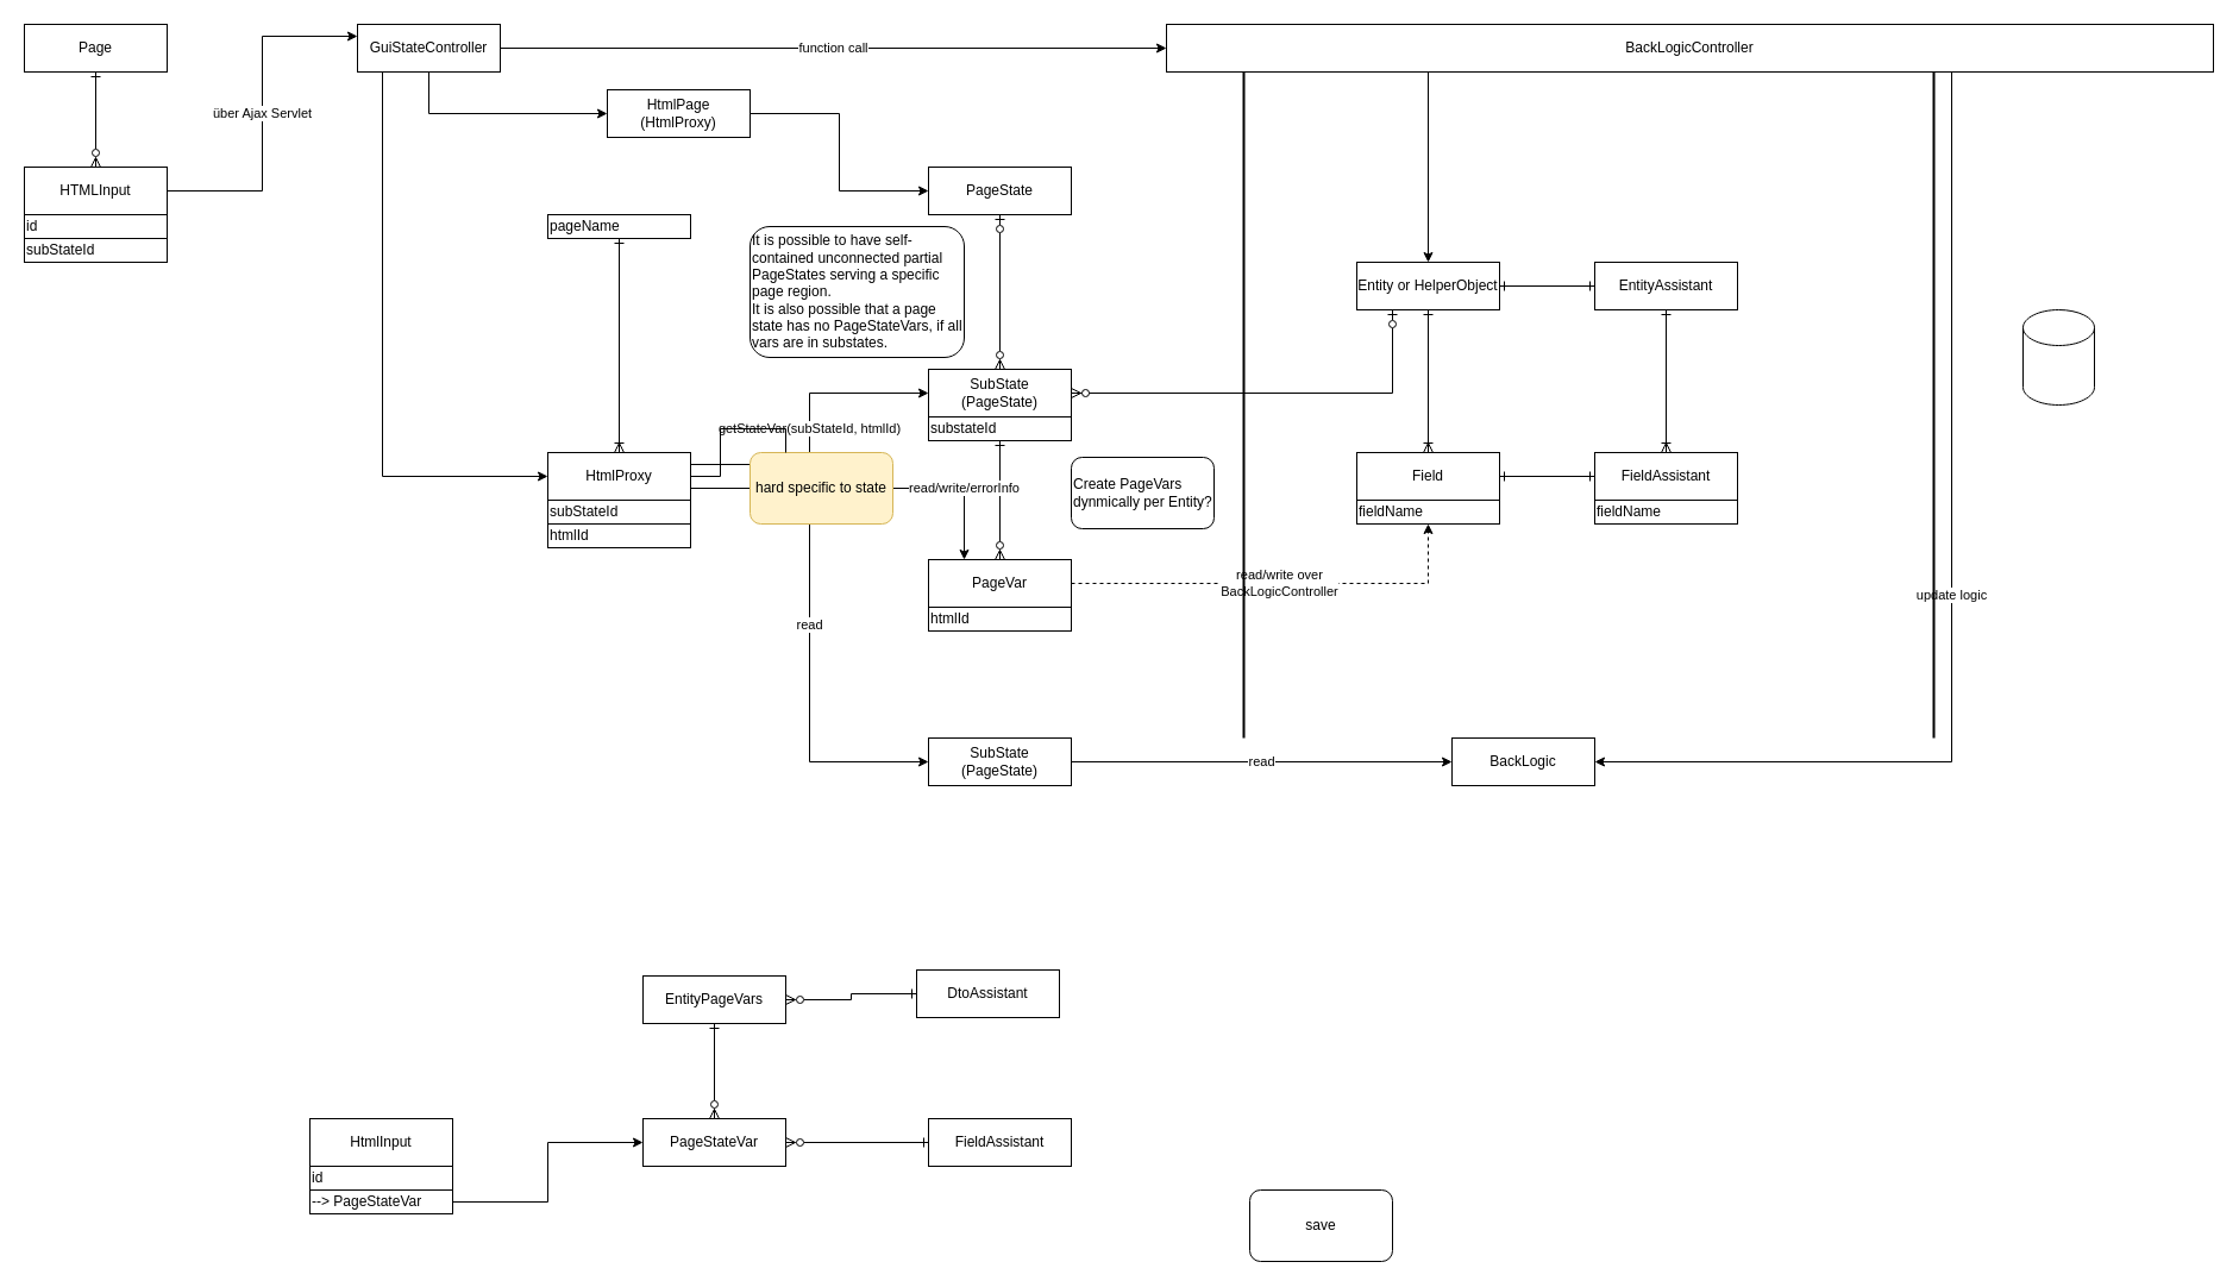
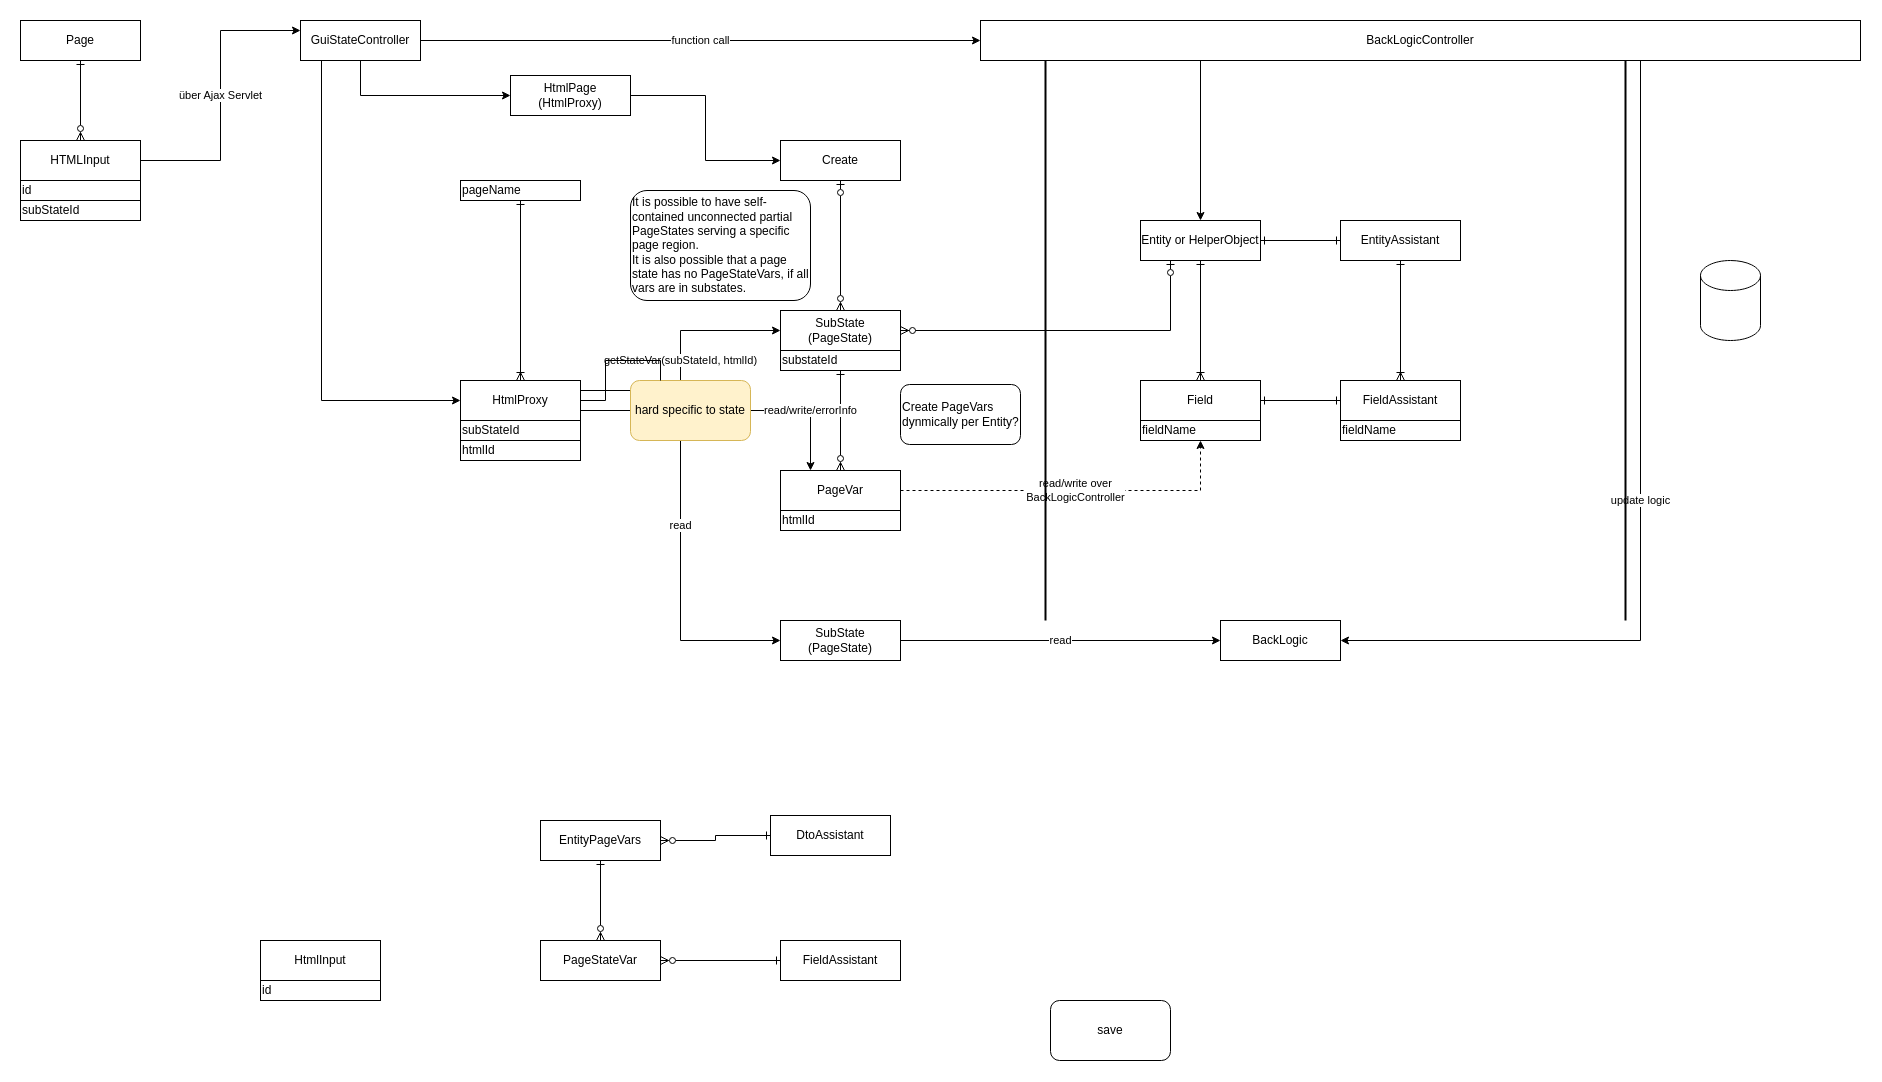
  <mxCell id="0" />
  <mxCell id="1" parent="0" />
  <mxCell id="2" value="über Ajax Servlet" style="edgeStyle=orthogonalEdgeStyle;rounded=0;orthogonalLoop=1;jettySize=auto;html=1;entryX=0;entryY=0.25;entryDx=0;entryDy=0;startArrow=none;startFill=0;endArrow=classic;endFill=1;" parent="1" source="3" target="12" edge="1"><mxGeometry relative="1" as="geometry" /></mxCell>
  <mxCell id="3" value="HTMLInput" style="rounded=0;whiteSpace=wrap;html=1;" parent="1" vertex="1"><mxGeometry x="20" y="140" width="120" height="40" as="geometry" /></mxCell>
  <mxCell id="4" value="id" style="rounded=0;whiteSpace=wrap;html=1;align=left;" parent="1" vertex="1"><mxGeometry x="20" y="180" width="120" height="20" as="geometry" /></mxCell>
  <mxCell id="5" value="getStateVar(subStateId, htmlId)" style="edgeStyle=orthogonalEdgeStyle;rounded=0;orthogonalLoop=1;jettySize=auto;html=1;entryX=0;entryY=0.5;entryDx=0;entryDy=0;startArrow=none;startFill=0;endArrow=classic;endFill=1;exitX=1;exitY=0.25;exitDx=0;exitDy=0;" parent="1" source="7" target="18" edge="1"><mxGeometry relative="1" as="geometry" /></mxCell>
  <mxCell id="6" value="read" style="edgeStyle=orthogonalEdgeStyle;rounded=0;orthogonalLoop=1;jettySize=auto;html=1;exitX=1;exitY=0.75;exitDx=0;exitDy=0;entryX=0;entryY=0.5;entryDx=0;entryDy=0;" parent="1" source="7" target="50" edge="1"><mxGeometry relative="1" as="geometry" /></mxCell>
  <mxCell id="7" value="HtmlProxy" style="rounded=0;whiteSpace=wrap;html=1;" parent="1" vertex="1"><mxGeometry x="460" y="380" width="120" height="40" as="geometry" /></mxCell>
  <mxCell id="8" value="htmlId" style="rounded=0;whiteSpace=wrap;html=1;align=left;" parent="1" vertex="1"><mxGeometry x="460" y="440" width="120" height="20" as="geometry" /></mxCell>
  <mxCell id="9" style="edgeStyle=orthogonalEdgeStyle;rounded=0;orthogonalLoop=1;jettySize=auto;html=1;exitX=0.5;exitY=1;exitDx=0;exitDy=0;entryX=0;entryY=0.5;entryDx=0;entryDy=0;startArrow=none;startFill=0;endArrow=classic;endFill=1;" parent="1" source="12" target="16" edge="1"><mxGeometry relative="1" as="geometry" /></mxCell>
  <mxCell id="10" style="edgeStyle=orthogonalEdgeStyle;rounded=0;orthogonalLoop=1;jettySize=auto;html=1;startArrow=none;startFill=0;endArrow=classic;endFill=1;exitX=0.175;exitY=0.975;exitDx=0;exitDy=0;exitPerimeter=0;entryX=0;entryY=0.5;entryDx=0;entryDy=0;" parent="1" source="12" target="7" edge="1"><mxGeometry relative="1" as="geometry" /></mxCell>
  <mxCell id="11" value="function call" style="edgeStyle=orthogonalEdgeStyle;rounded=0;orthogonalLoop=1;jettySize=auto;html=1;startArrow=none;startFill=0;endArrow=classic;endFill=1;" parent="1" source="12" target="21" edge="1"><mxGeometry relative="1" as="geometry" /></mxCell>
  <mxCell id="12" value="GuiStateController" style="rounded=0;whiteSpace=wrap;html=1;" parent="1" vertex="1"><mxGeometry x="300" y="20" width="120" height="40" as="geometry" /></mxCell>
  <mxCell id="13" style="edgeStyle=orthogonalEdgeStyle;rounded=0;orthogonalLoop=1;jettySize=auto;html=1;startArrow=ERzeroToOne;startFill=0;endArrow=ERzeroToMany;endFill=0;" parent="1" source="14" target="18" edge="1"><mxGeometry relative="1" as="geometry" /></mxCell>
- <mxCell id="14" value="PageState" style="rounded=0;whiteSpace=wrap;html=1;" parent="1" vertex="1"><mxGeometry x="780" y="140" width="120" height="40" as="geometry" /></mxCell>
+ <mxCell id="14" value="Create" style="rounded=0;whiteSpace=wrap;html=1;" parent="1" vertex="1"><mxGeometry x="780" y="140" width="120" height="40" as="geometry" /></mxCell>
  <mxCell id="15" style="edgeStyle=orthogonalEdgeStyle;rounded=0;orthogonalLoop=1;jettySize=auto;html=1;entryX=0;entryY=0.5;entryDx=0;entryDy=0;startArrow=none;startFill=0;endArrow=classic;endFill=1;" parent="1" source="16" target="14" edge="1"><mxGeometry relative="1" as="geometry" /></mxCell>
  <mxCell id="16" value="HtmlPage&lt;br&gt;(HtmlProxy)" style="rounded=0;whiteSpace=wrap;html=1;" parent="1" vertex="1"><mxGeometry x="510" y="75" width="120" height="40" as="geometry" /></mxCell>
  <mxCell id="17" style="edgeStyle=orthogonalEdgeStyle;rounded=0;orthogonalLoop=1;jettySize=auto;html=1;startArrow=ERzeroToMany;startFill=1;endArrow=ERzeroToOne;endFill=0;entryX=0.25;entryY=1;entryDx=0;entryDy=0;" parent="1" source="18" target="31" edge="1"><mxGeometry relative="1" as="geometry" /></mxCell>
  <mxCell id="18" value="SubState&lt;br&gt;(PageState)" style="rounded=0;whiteSpace=wrap;html=1;" parent="1" vertex="1"><mxGeometry x="780" y="310" width="120" height="40" as="geometry" /></mxCell>
  <mxCell id="19" style="edgeStyle=orthogonalEdgeStyle;rounded=0;orthogonalLoop=1;jettySize=auto;html=1;exitX=0.25;exitY=1;exitDx=0;exitDy=0;startArrow=none;startFill=0;endArrow=classic;endFill=1;" parent="1" source="21" target="31" edge="1"><mxGeometry relative="1" as="geometry" /></mxCell>
  <mxCell id="20" value="update logic" style="edgeStyle=orthogonalEdgeStyle;rounded=0;orthogonalLoop=1;jettySize=auto;html=1;exitX=0.75;exitY=1;exitDx=0;exitDy=0;entryX=1;entryY=0.5;entryDx=0;entryDy=0;" parent="1" source="21" target="51" edge="1"><mxGeometry relative="1" as="geometry" /></mxCell>
  <mxCell id="21" value="BackLogicController" style="rounded=0;whiteSpace=wrap;html=1;" parent="1" vertex="1"><mxGeometry x="980" y="20" width="880" height="40" as="geometry" /></mxCell>
  <mxCell id="22" value="pageName" style="rounded=0;whiteSpace=wrap;html=1;align=left;" parent="1" vertex="1"><mxGeometry x="460" y="180" width="120" height="20" as="geometry" /></mxCell>
  <mxCell id="23" value="read/write over &lt;br&gt;BackLogicController" style="edgeStyle=orthogonalEdgeStyle;rounded=0;orthogonalLoop=1;jettySize=auto;html=1;startArrow=none;startFill=0;endArrow=classic;endFill=1;dashed=1;entryX=0.5;entryY=1;entryDx=0;entryDy=0;" parent="1" source="24" target="33" edge="1"><mxGeometry relative="1" as="geometry"><mxPoint x="1240" y="590" as="targetPoint" /></mxGeometry></mxCell>
  <mxCell id="24" value="PageVar" style="rounded=0;whiteSpace=wrap;html=1;" parent="1" vertex="1"><mxGeometry x="780" y="470" width="120" height="40" as="geometry" /></mxCell>
  <mxCell id="25" value="htmlId" style="rounded=0;whiteSpace=wrap;html=1;align=left;" parent="1" vertex="1"><mxGeometry x="780" y="510" width="120" height="20" as="geometry" /></mxCell>
  <mxCell id="26" style="edgeStyle=orthogonalEdgeStyle;rounded=0;orthogonalLoop=1;jettySize=auto;html=1;startArrow=ERone;startFill=0;endArrow=ERzeroToMany;endFill=0;" parent="1" source="27" target="24" edge="1"><mxGeometry relative="1" as="geometry" /></mxCell>
  <mxCell id="27" value="substateId" style="rounded=0;whiteSpace=wrap;html=1;align=left;" parent="1" vertex="1"><mxGeometry x="780" y="350" width="120" height="20" as="geometry" /></mxCell>
  <mxCell id="28" style="edgeStyle=orthogonalEdgeStyle;rounded=0;orthogonalLoop=1;jettySize=auto;html=1;startArrow=ERone;startFill=0;endArrow=ERoneToMany;endFill=0;exitX=0.5;exitY=1;exitDx=0;exitDy=0;" parent="1" source="22" target="7" edge="1"><mxGeometry relative="1" as="geometry"><mxPoint x="810" y="190" as="sourcePoint" /><mxPoint x="850" y="230" as="targetPoint" /></mxGeometry></mxCell>
  <mxCell id="29" value="read/write/errorInfo" style="edgeStyle=orthogonalEdgeStyle;rounded=0;orthogonalLoop=1;jettySize=auto;html=1;startArrow=none;startFill=0;endArrow=classic;endFill=1;exitX=1;exitY=0.5;exitDx=0;exitDy=0;entryX=0.25;entryY=0;entryDx=0;entryDy=0;" parent="1" source="52" target="24" edge="1"><mxGeometry relative="1" as="geometry"><mxPoint x="580" y="410" as="sourcePoint" /><mxPoint x="790" y="250" as="targetPoint" /></mxGeometry></mxCell>
  <mxCell id="30" style="edgeStyle=orthogonalEdgeStyle;rounded=0;orthogonalLoop=1;jettySize=auto;html=1;startArrow=ERone;startFill=0;endArrow=ERone;endFill=0;" parent="1" source="31" target="35" edge="1"><mxGeometry relative="1" as="geometry" /></mxCell>
  <mxCell id="31" value="Entity or HelperObject" style="rounded=0;whiteSpace=wrap;html=1;" parent="1" vertex="1"><mxGeometry x="1140" y="220" width="120" height="40" as="geometry" /></mxCell>
  <mxCell id="32" value="Field" style="rounded=0;whiteSpace=wrap;html=1;" parent="1" vertex="1"><mxGeometry x="1140" y="380" width="120" height="40" as="geometry" /></mxCell>
  <mxCell id="33" value="fieldName" style="rounded=0;whiteSpace=wrap;html=1;align=left;" parent="1" vertex="1"><mxGeometry x="1140" y="420" width="120" height="20" as="geometry" /></mxCell>
  <mxCell id="34" style="edgeStyle=orthogonalEdgeStyle;rounded=0;orthogonalLoop=1;jettySize=auto;html=1;startArrow=ERone;startFill=0;endArrow=ERoneToMany;endFill=0;" parent="1" source="31" target="32" edge="1"><mxGeometry relative="1" as="geometry"><mxPoint x="690" y="370" as="sourcePoint" /><mxPoint x="730" y="470" as="targetPoint" /></mxGeometry></mxCell>
  <mxCell id="35" value="EntityAssistant" style="rounded=0;whiteSpace=wrap;html=1;" parent="1" vertex="1"><mxGeometry x="1340" y="220" width="120" height="40" as="geometry" /></mxCell>
  <mxCell id="36" value="FieldAssistant" style="rounded=0;whiteSpace=wrap;html=1;" parent="1" vertex="1"><mxGeometry x="1340" y="380" width="120" height="40" as="geometry" /></mxCell>
  <mxCell id="37" style="edgeStyle=orthogonalEdgeStyle;rounded=0;orthogonalLoop=1;jettySize=auto;html=1;startArrow=ERone;startFill=0;endArrow=ERone;endFill=0;exitX=1;exitY=0.5;exitDx=0;exitDy=0;entryX=0;entryY=0.5;entryDx=0;entryDy=0;" parent="1" source="32" target="36" edge="1"><mxGeometry relative="1" as="geometry"><mxPoint x="1230" y="250" as="sourcePoint" /><mxPoint x="1310" y="250" as="targetPoint" /></mxGeometry></mxCell>
  <mxCell id="38" value="" style="line;strokeWidth=2;direction=south;html=1;align=left;" parent="1" vertex="1"><mxGeometry x="1040" y="60" width="10" height="560" as="geometry" /></mxCell>
  <mxCell id="39" value="" style="shape=cylinder3;whiteSpace=wrap;html=1;boundedLbl=1;backgroundOutline=1;size=15;align=left;" parent="1" vertex="1"><mxGeometry x="1700" y="260" width="60" height="80" as="geometry" /></mxCell>
  <mxCell id="40" value="" style="line;strokeWidth=2;direction=south;html=1;align=left;" parent="1" vertex="1"><mxGeometry x="1620" y="60" width="10" height="560" as="geometry" /></mxCell>
  <mxCell id="41" style="edgeStyle=orthogonalEdgeStyle;rounded=0;orthogonalLoop=1;jettySize=auto;html=1;startArrow=ERone;startFill=0;endArrow=ERoneToMany;endFill=0;exitX=0.5;exitY=1;exitDx=0;exitDy=0;" parent="1" source="35" target="36" edge="1"><mxGeometry relative="1" as="geometry"><mxPoint x="1210" y="270" as="sourcePoint" /><mxPoint x="1210" y="390" as="targetPoint" /></mxGeometry></mxCell>
  <mxCell id="42" value="fieldName" style="rounded=0;whiteSpace=wrap;html=1;align=left;" parent="1" vertex="1"><mxGeometry x="1340" y="420" width="120" height="20" as="geometry" /></mxCell>
  <mxCell id="43" value="Create PageVars dynmically per Entity?" style="rounded=1;whiteSpace=wrap;html=1;align=left;" parent="1" vertex="1"><mxGeometry x="900" y="384" width="120" height="60" as="geometry" /></mxCell>
  <mxCell id="44" value="subStateId" style="rounded=0;whiteSpace=wrap;html=1;align=left;" parent="1" vertex="1"><mxGeometry x="460" y="420" width="120" height="20" as="geometry" /></mxCell>
  <mxCell id="45" value="Page" style="rounded=0;whiteSpace=wrap;html=1;" parent="1" vertex="1"><mxGeometry x="20" y="20" width="120" height="40" as="geometry" /></mxCell>
  <mxCell id="46" style="edgeStyle=orthogonalEdgeStyle;rounded=0;orthogonalLoop=1;jettySize=auto;html=1;startArrow=ERone;startFill=0;endArrow=ERzeroToMany;endFill=0;" parent="1" source="45" target="3" edge="1"><mxGeometry relative="1" as="geometry"><mxPoint x="850" y="290" as="sourcePoint" /><mxPoint x="850" y="390" as="targetPoint" /></mxGeometry></mxCell>
  <mxCell id="47" value="subStateId" style="rounded=0;whiteSpace=wrap;html=1;align=left;" parent="1" vertex="1"><mxGeometry x="20" y="200" width="120" height="20" as="geometry" /></mxCell>
  <mxCell id="48" value="It is possible to have self-contained unconnected partial PageStates serving a specific page region.&lt;br&gt;It is also possible that a page state has no PageStateVars, if all vars are in substates." style="rounded=1;whiteSpace=wrap;html=1;align=left;" parent="1" vertex="1"><mxGeometry x="630" y="190" width="180" height="110" as="geometry" /></mxCell>
  <mxCell id="49" value="read" style="edgeStyle=orthogonalEdgeStyle;rounded=0;orthogonalLoop=1;jettySize=auto;html=1;entryX=0;entryY=0.5;entryDx=0;entryDy=0;" parent="1" source="50" target="51" edge="1"><mxGeometry relative="1" as="geometry" /></mxCell>
  <mxCell id="50" value="SubState&lt;br&gt;(PageState)" style="rounded=0;whiteSpace=wrap;html=1;" parent="1" vertex="1"><mxGeometry x="780" y="620" width="120" height="40" as="geometry" /></mxCell>
  <mxCell id="51" value="BackLogic" style="rounded=0;whiteSpace=wrap;html=1;" parent="1" vertex="1"><mxGeometry x="1220" y="620" width="120" height="40" as="geometry" /></mxCell>
  <mxCell id="52" value="hard specific to state" style="rounded=1;whiteSpace=wrap;html=1;fillColor=#fff2cc;strokeColor=#d6b656;" parent="1" vertex="1"><mxGeometry x="630" y="380" width="120" height="60" as="geometry" /></mxCell>
  <mxCell id="53" value="" style="edgeStyle=orthogonalEdgeStyle;rounded=0;orthogonalLoop=1;jettySize=auto;html=1;startArrow=none;startFill=0;endArrow=none;endFill=1;exitX=1;exitY=0.5;exitDx=0;exitDy=0;entryX=0.25;entryY=0;entryDx=0;entryDy=0;" parent="1" source="7" target="52" edge="1"><mxGeometry relative="1" as="geometry"><mxPoint x="580" y="400" as="sourcePoint" /><mxPoint x="810" y="470" as="targetPoint" /></mxGeometry></mxCell>
  <mxCell id="54" value="HtmlInput" style="rounded=0;whiteSpace=wrap;html=1;" vertex="1" parent="1"><mxGeometry x="260" y="940" width="120" height="40" as="geometry" /></mxCell>
  <mxCell id="55" value="id" style="rounded=0;whiteSpace=wrap;html=1;align=left;" vertex="1" parent="1"><mxGeometry x="260" y="980" width="120" height="20" as="geometry" /></mxCell>
  <mxCell id="56" value="PageStateVar" style="rounded=0;whiteSpace=wrap;html=1;" vertex="1" parent="1"><mxGeometry x="540" y="940" width="120" height="40" as="geometry" /></mxCell>
- <mxCell id="57" style="edgeStyle=orthogonalEdgeStyle;rounded=0;orthogonalLoop=1;jettySize=auto;html=1;entryX=0;entryY=0.5;entryDx=0;entryDy=0;" edge="1" parent="1" source="58" target="56"><mxGeometry relative="1" as="geometry" /></mxCell>
- <mxCell id="58" value="--&amp;gt; PageStateVar" style="rounded=0;whiteSpace=wrap;html=1;align=left;" vertex="1" parent="1"><mxGeometry x="260" y="1000" width="120" height="20" as="geometry" /></mxCell>
  <mxCell id="59" value="save" style="rounded=1;whiteSpace=wrap;html=1;" vertex="1" parent="1"><mxGeometry x="1050" y="1000" width="120" height="60" as="geometry" /></mxCell>
  <mxCell id="60" style="edgeStyle=orthogonalEdgeStyle;rounded=0;orthogonalLoop=1;jettySize=auto;html=1;startArrow=ERone;startFill=0;endArrow=ERzeroToMany;endFill=0;" edge="1" parent="1" source="61" target="65"><mxGeometry relative="1" as="geometry" /></mxCell>
  <mxCell id="61" value="DtoAssistant" style="rounded=0;whiteSpace=wrap;html=1;" vertex="1" parent="1"><mxGeometry x="770" y="815" width="120" height="40" as="geometry" /></mxCell>
  <mxCell id="62" style="edgeStyle=orthogonalEdgeStyle;rounded=0;orthogonalLoop=1;jettySize=auto;html=1;startArrow=ERone;startFill=0;endArrow=ERzeroToMany;endFill=0;" edge="1" parent="1" source="63" target="56"><mxGeometry relative="1" as="geometry" /></mxCell>
  <mxCell id="63" value="FieldAssistant" style="rounded=0;whiteSpace=wrap;html=1;" vertex="1" parent="1"><mxGeometry x="780" y="940" width="120" height="40" as="geometry" /></mxCell>
  <mxCell id="64" style="edgeStyle=orthogonalEdgeStyle;rounded=0;orthogonalLoop=1;jettySize=auto;html=1;startArrow=ERone;startFill=0;endArrow=ERzeroToMany;endFill=0;" edge="1" parent="1" source="65" target="56"><mxGeometry relative="1" as="geometry" /></mxCell>
  <mxCell id="65" value="EntityPageVars" style="rounded=0;whiteSpace=wrap;html=1;" vertex="1" parent="1"><mxGeometry x="540" y="820" width="120" height="40" as="geometry" /></mxCell>
